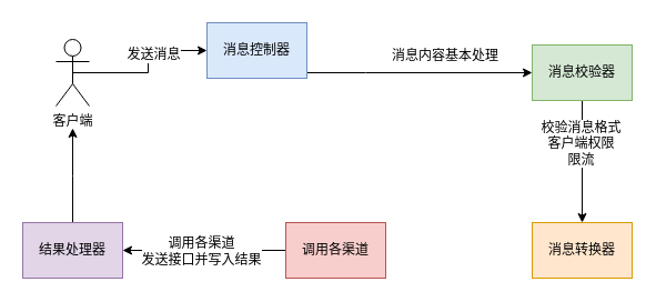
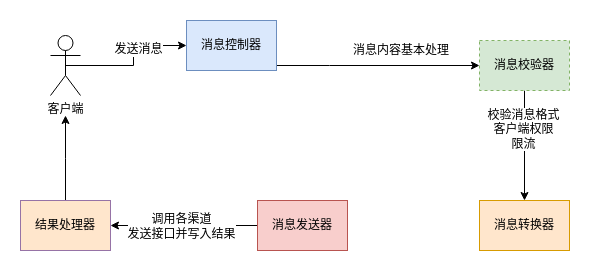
  <mxCell id="0" />
  <mxCell id="1" parent="0" />
  <mxCell id="2" style="edgeStyle=orthogonalEdgeStyle;rounded=0;orthogonalLoop=1;jettySize=auto;html=1;exitX=1;exitY=0.5;exitDx=0;exitDy=0;" parent="1" source="3" target="9" edge="1"><mxGeometry relative="1" as="geometry"><Array as="points"><mxPoint x="329" y="65" /><mxPoint x="329" y="65" /></Array></mxGeometry></mxCell>
  <mxCell id="3" value="消息控制器" style="rounded=0;whiteSpace=wrap;html=1;fillColor=#dae8fc;strokeColor=#6c8ebf;" parent="1" vertex="1"><mxGeometry x="186" y="20" width="90" height="50" as="geometry" /></mxCell>
  <mxCell id="4" style="edgeStyle=orthogonalEdgeStyle;rounded=0;orthogonalLoop=1;jettySize=auto;html=1;exitX=0.5;exitY=0.5;exitDx=0;exitDy=0;exitPerimeter=0;entryX=0;entryY=0.5;entryDx=0;entryDy=0;" parent="1" source="6" target="3" edge="1"><mxGeometry relative="1" as="geometry" /></mxCell>
  <mxCell id="5" value="发送消息" style="text;html=1;resizable=0;points=[];align=center;verticalAlign=middle;labelBackgroundColor=#ffffff;" parent="4" vertex="1" connectable="0"><mxGeometry x="0.211" y="-4" relative="1" as="geometry"><mxPoint as="offset" /></mxGeometry></mxCell>
  <mxCell id="6" value="客户端" style="shape=umlActor;verticalLabelPosition=bottom;labelBackgroundColor=#ffffff;verticalAlign=top;html=1;outlineConnect=0;" parent="1" vertex="1"><mxGeometry x="50" y="35" width="30" height="60" as="geometry" /></mxCell>
  <mxCell id="7" style="edgeStyle=orthogonalEdgeStyle;rounded=0;orthogonalLoop=1;jettySize=auto;html=1;exitX=0.5;exitY=1;exitDx=0;exitDy=0;entryX=0.5;entryY=0;entryDx=0;entryDy=0;" parent="1" source="9" target="10" edge="1"><mxGeometry relative="1" as="geometry" /></mxCell>
  <mxCell id="8" value="校验消息格式&lt;br&gt;客户端权限&lt;br&gt;限流&lt;br&gt;" style="text;html=1;resizable=0;points=[];align=center;verticalAlign=middle;labelBackgroundColor=#ffffff;" parent="7" vertex="1" connectable="0"><mxGeometry x="-0.309" y="-2" relative="1" as="geometry"><mxPoint as="offset" /></mxGeometry></mxCell>
- <mxCell id="9" value="消息校验器" style="rounded=0;whiteSpace=wrap;html=1;fillColor=#d5e8d4;strokeColor=#82b366;" parent="1" vertex="1"><mxGeometry x="479" y="40" width="90" height="50" as="geometry" /></mxCell>
+ <mxCell id="9" value="消息校验器" style="rounded=0;whiteSpace=wrap;html=1;fillColor=#d5e8d4;strokeColor=#82b366;dashed=1;" parent="1" vertex="1"><mxGeometry x="479" y="40" width="90" height="50" as="geometry" /></mxCell>
  <mxCell id="10" value="消息转换器" style="rounded=0;whiteSpace=wrap;html=1;fillColor=#ffe6cc;strokeColor=#d79b00;" parent="1" vertex="1"><mxGeometry x="479" y="200" width="90" height="50" as="geometry" /></mxCell>
  <mxCell id="11" style="edgeStyle=orthogonalEdgeStyle;rounded=0;orthogonalLoop=1;jettySize=auto;html=1;entryX=1;entryY=0.5;entryDx=0;entryDy=0;exitX=0;exitY=0.5;exitDx=0;exitDy=0;" parent="1" source="13" target="15" edge="1"><mxGeometry relative="1" as="geometry"><mxPoint x="249" y="225" as="sourcePoint" /><Array as="points" /></mxGeometry></mxCell>
  <mxCell id="12" value="&lt;span&gt;调用各渠道&lt;br&gt;发送接口并写入结果&lt;/span&gt;" style="text;html=1;resizable=0;points=[];align=center;verticalAlign=middle;labelBackgroundColor=#ffffff;" parent="11" vertex="1" connectable="0"><mxGeometry x="0.203" y="-1" relative="1" as="geometry"><mxPoint x="11.5" y="1" as="offset" /></mxGeometry></mxCell>
- <mxCell id="13" value="调用各渠道" style="rounded=0;whiteSpace=wrap;html=1;fillColor=#f8cecc;strokeColor=#b85450;" parent="1" vertex="1"><mxGeometry x="257" y="200" width="90" height="50" as="geometry" /></mxCell>
+ <mxCell id="13" value="消息发送器" style="rounded=0;whiteSpace=wrap;html=1;fillColor=#f8cecc;strokeColor=#b85450;" parent="1" vertex="1"><mxGeometry x="257" y="200" width="90" height="50" as="geometry" /></mxCell>
  <mxCell id="14" style="edgeStyle=orthogonalEdgeStyle;rounded=0;orthogonalLoop=1;jettySize=auto;html=1;exitX=0.5;exitY=0;exitDx=0;exitDy=0;" parent="1" source="15" edge="1"><mxGeometry relative="1" as="geometry"><mxPoint x="65" y="115" as="targetPoint" /></mxGeometry></mxCell>
- <mxCell id="15" value="结果处理器" style="rounded=0;whiteSpace=wrap;html=1;fillColor=#e1d5e7;strokeColor=#9673a6;" parent="1" vertex="1"><mxGeometry x="20" y="200" width="90" height="50" as="geometry" /></mxCell>
+ <mxCell id="15" value="结果处理器" style="rounded=0;whiteSpace=wrap;html=1;fillColor=#ffe6cc;strokeColor=#9673a6;" parent="1" vertex="1"><mxGeometry x="20" y="200" width="90" height="50" as="geometry" /></mxCell>
  <mxCell id="16" value="消息内容基本处理" style="text;html=1;resizable=0;points=[];autosize=1;align=left;verticalAlign=top;spacingTop=-4;" parent="1" vertex="1"><mxGeometry x="351" y="40" width="110" height="20" as="geometry" /></mxCell>
